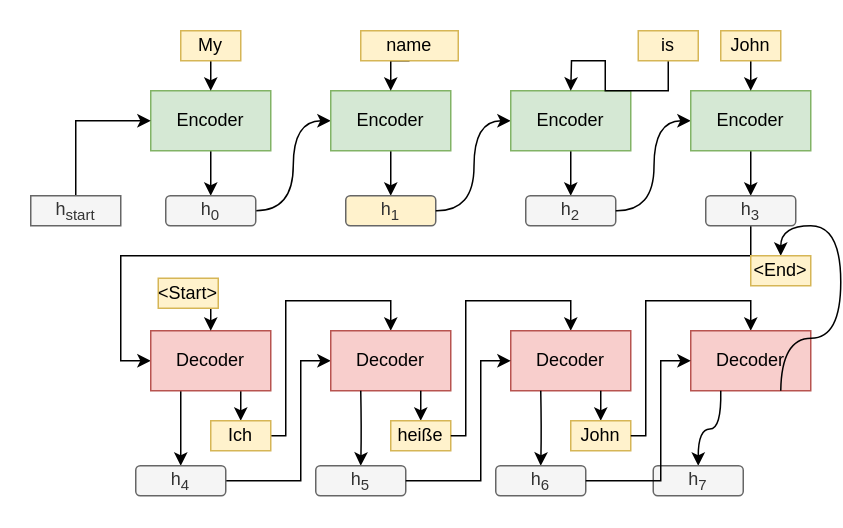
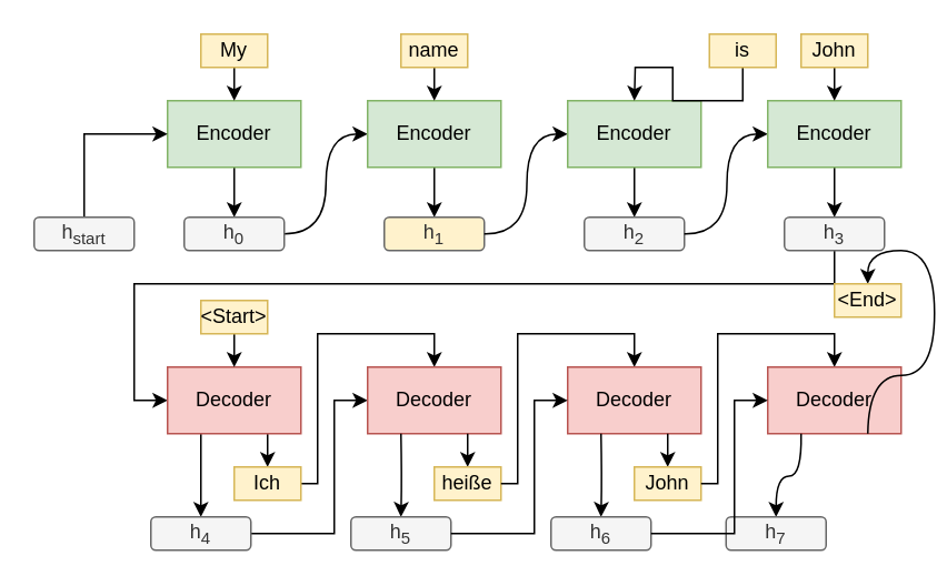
  <mxCell id="0" />
  <mxCell id="1" parent="0" />
  <mxCell id="2" style="edgeStyle=orthogonalEdgeStyle;rounded=0;orthogonalLoop=1;jettySize=auto;html=1;exitX=0.5;exitY=1;exitDx=0;exitDy=0;entryX=0.5;entryY=0;entryDx=0;entryDy=0;" parent="1" source="3" target="5" edge="1"><mxGeometry relative="1" as="geometry" /></mxCell>
  <mxCell id="3" value="Encoder" style="rounded=0;whiteSpace=wrap;html=1;fillColor=#d5e8d4;strokeColor=#82b366;" parent="1" vertex="1"><mxGeometry x="100" y="60" width="80" height="40" as="geometry" /></mxCell>
  <mxCell id="4" style="edgeStyle=orthogonalEdgeStyle;rounded=0;orthogonalLoop=1;jettySize=auto;html=1;exitX=1;exitY=0.5;exitDx=0;exitDy=0;entryX=0;entryY=0.5;entryDx=0;entryDy=0;curved=1;" parent="1" source="5" target="7" edge="1"><mxGeometry relative="1" as="geometry" /></mxCell>
  <mxCell id="5" value="h&lt;sub&gt;0&lt;/sub&gt;" style="rounded=1;whiteSpace=wrap;html=1;fillColor=#f5f5f5;strokeColor=#666666;fontColor=#333333;" parent="1" vertex="1"><mxGeometry x="110" y="130" width="60" height="20" as="geometry" /></mxCell>
  <mxCell id="6" style="edgeStyle=orthogonalEdgeStyle;rounded=0;orthogonalLoop=1;jettySize=auto;html=1;exitX=0.5;exitY=1;exitDx=0;exitDy=0;entryX=0.5;entryY=0;entryDx=0;entryDy=0;" parent="1" source="7" target="8" edge="1"><mxGeometry relative="1" as="geometry" /></mxCell>
  <mxCell id="7" value="Encoder" style="rounded=0;whiteSpace=wrap;html=1;fillColor=#d5e8d4;strokeColor=#82b366;" parent="1" vertex="1"><mxGeometry x="220" y="60" width="80" height="40" as="geometry" /></mxCell>
  <mxCell id="8" value="h&lt;sub&gt;1&lt;/sub&gt;" style="rounded=1;whiteSpace=wrap;html=1;fillColor=#fff2cc;strokeColor=#666666;fontColor=#333333;" parent="1" vertex="1"><mxGeometry x="230" y="130" width="60" height="20" as="geometry" /></mxCell>
  <mxCell id="9" style="edgeStyle=orthogonalEdgeStyle;rounded=0;orthogonalLoop=1;jettySize=auto;html=1;exitX=0.5;exitY=0;exitDx=0;exitDy=0;entryX=0;entryY=0.5;entryDx=0;entryDy=0;" parent="1" source="10" target="3" edge="1"><mxGeometry relative="1" as="geometry" /></mxCell>
- <mxCell id="10" value="h&lt;sub&gt;start&lt;/sub&gt;" style="whiteSpace=wrap;html=1;fillColor=#f5f5f5;strokeColor=#666666;fontColor=#333333;rounded=0;" parent="1" vertex="1"><mxGeometry x="20" y="130" width="60" height="20" as="geometry" /></mxCell>
+ <mxCell id="10" value="h&lt;sub&gt;start&lt;/sub&gt;" style="rounded=1;whiteSpace=wrap;html=1;fillColor=#f5f5f5;strokeColor=#666666;fontColor=#333333;" parent="1" vertex="1"><mxGeometry x="20" y="130" width="60" height="20" as="geometry" /></mxCell>
  <mxCell id="11" style="edgeStyle=orthogonalEdgeStyle;rounded=0;orthogonalLoop=1;jettySize=auto;html=1;exitX=1;exitY=0.5;exitDx=0;exitDy=0;entryX=0;entryY=0.5;entryDx=0;entryDy=0;curved=1;" parent="1" target="13" edge="1"><mxGeometry relative="1" as="geometry"><mxPoint x="290" y="140" as="sourcePoint" /></mxGeometry></mxCell>
  <mxCell id="12" style="edgeStyle=orthogonalEdgeStyle;rounded=0;orthogonalLoop=1;jettySize=auto;html=1;exitX=0.5;exitY=1;exitDx=0;exitDy=0;entryX=0.5;entryY=0;entryDx=0;entryDy=0;" parent="1" source="13" target="14" edge="1"><mxGeometry relative="1" as="geometry" /></mxCell>
  <mxCell id="13" value="Encoder" style="rounded=0;whiteSpace=wrap;html=1;fillColor=#d5e8d4;strokeColor=#82b366;" parent="1" vertex="1"><mxGeometry x="340" y="60" width="80" height="40" as="geometry" /></mxCell>
  <mxCell id="14" value="h&lt;sub&gt;2&lt;/sub&gt;" style="rounded=1;whiteSpace=wrap;html=1;fillColor=#f5f5f5;strokeColor=#666666;fontColor=#333333;" parent="1" vertex="1"><mxGeometry x="350" y="130" width="60" height="20" as="geometry" /></mxCell>
  <mxCell id="15" style="edgeStyle=orthogonalEdgeStyle;rounded=0;orthogonalLoop=1;jettySize=auto;html=1;exitX=1;exitY=0.5;exitDx=0;exitDy=0;entryX=0;entryY=0.5;entryDx=0;entryDy=0;curved=1;" parent="1" target="17" edge="1"><mxGeometry relative="1" as="geometry"><mxPoint x="410" y="140" as="sourcePoint" /></mxGeometry></mxCell>
  <mxCell id="16" style="edgeStyle=orthogonalEdgeStyle;rounded=0;orthogonalLoop=1;jettySize=auto;html=1;exitX=0.5;exitY=1;exitDx=0;exitDy=0;entryX=0.5;entryY=0;entryDx=0;entryDy=0;" parent="1" source="17" target="19" edge="1"><mxGeometry relative="1" as="geometry" /></mxCell>
  <mxCell id="17" value="Encoder" style="rounded=0;whiteSpace=wrap;html=1;fillColor=#d5e8d4;strokeColor=#82b366;" parent="1" vertex="1"><mxGeometry x="460" y="60" width="80" height="40" as="geometry" /></mxCell>
  <mxCell id="18" style="rounded=0;orthogonalLoop=1;jettySize=auto;html=1;exitX=0.5;exitY=1;exitDx=0;exitDy=0;entryX=0;entryY=0.5;entryDx=0;entryDy=0;edgeStyle=orthogonalEdgeStyle;" parent="1" source="19" target="22" edge="1"><mxGeometry relative="1" as="geometry"><Array as="points"><mxPoint x="500" y="170" /><mxPoint x="80" y="170" /><mxPoint x="80" y="240" /></Array></mxGeometry></mxCell>
  <mxCell id="19" value="h&lt;sub&gt;3&lt;/sub&gt;" style="rounded=1;whiteSpace=wrap;html=1;fillColor=#f5f5f5;strokeColor=#666666;fontColor=#333333;" parent="1" vertex="1"><mxGeometry x="470" y="130" width="60" height="20" as="geometry" /></mxCell>
  <mxCell id="20" style="edgeStyle=orthogonalEdgeStyle;curved=1;rounded=0;orthogonalLoop=1;jettySize=auto;html=1;exitX=0.75;exitY=1;exitDx=0;exitDy=0;entryX=0.5;entryY=0;entryDx=0;entryDy=0;" parent="1" source="22" target="34" edge="1"><mxGeometry relative="1" as="geometry" /></mxCell>
  <mxCell id="21" style="edgeStyle=orthogonalEdgeStyle;curved=1;rounded=0;orthogonalLoop=1;jettySize=auto;html=1;exitX=0.25;exitY=1;exitDx=0;exitDy=0;entryX=0.5;entryY=0;entryDx=0;entryDy=0;" parent="1" source="22" target="32" edge="1"><mxGeometry relative="1" as="geometry" /></mxCell>
  <mxCell id="22" value="Decoder" style="rounded=0;whiteSpace=wrap;html=1;fillColor=#f8cecc;strokeColor=#b85450;" parent="1" vertex="1"><mxGeometry x="100" y="220" width="80" height="40" as="geometry" /></mxCell>
  <mxCell id="23" style="edgeStyle=orthogonalEdgeStyle;rounded=0;orthogonalLoop=1;jettySize=auto;html=1;exitX=0.5;exitY=1;exitDx=0;exitDy=0;entryX=0.5;entryY=0;entryDx=0;entryDy=0;" parent="1" source="24" target="3" edge="1"><mxGeometry relative="1" as="geometry" /></mxCell>
  <mxCell id="24" value="My" style="text;html=1;strokeColor=#d6b656;fillColor=#fff2cc;align=center;verticalAlign=middle;whiteSpace=wrap;rounded=0;" parent="1" vertex="1"><mxGeometry x="120" y="20" width="40" height="20" as="geometry" /></mxCell>
  <mxCell id="25" style="edgeStyle=orthogonalEdgeStyle;rounded=0;orthogonalLoop=1;jettySize=auto;html=1;exitX=0.5;exitY=1;exitDx=0;exitDy=0;entryX=0.5;entryY=0;entryDx=0;entryDy=0;" parent="1" source="26" edge="1"><mxGeometry relative="1" as="geometry"><mxPoint x="260" y="60" as="targetPoint" /></mxGeometry></mxCell>
- <mxCell id="26" value="name" style="text;html=1;strokeColor=#d6b656;fillColor=#fff2cc;align=center;verticalAlign=middle;whiteSpace=wrap;rounded=0;" parent="1" vertex="1"><mxGeometry x="240" y="20" width="65" height="20" as="geometry" /></mxCell>
+ <mxCell id="26" value="name" style="text;html=1;strokeColor=#d6b656;fillColor=#fff2cc;align=center;verticalAlign=middle;whiteSpace=wrap;rounded=0;" parent="1" vertex="1"><mxGeometry x="240" y="20" width="40" height="20" as="geometry" /></mxCell>
  <mxCell id="27" style="edgeStyle=orthogonalEdgeStyle;rounded=0;orthogonalLoop=1;jettySize=auto;html=1;exitX=0.5;exitY=1;exitDx=0;exitDy=0;entryX=0.5;entryY=0;entryDx=0;entryDy=0;" parent="1" source="28" edge="1"><mxGeometry relative="1" as="geometry"><mxPoint x="380" y="60" as="targetPoint" /></mxGeometry></mxCell>
  <mxCell id="28" value="is" style="text;html=1;align=center;verticalAlign=middle;whiteSpace=wrap;rounded=0;fillColor=#fff2cc;strokeColor=#d6b656;" parent="1" vertex="1"><mxGeometry x="425" y="20" width="40" height="20" as="geometry" /></mxCell>
  <mxCell id="29" style="edgeStyle=orthogonalEdgeStyle;rounded=0;orthogonalLoop=1;jettySize=auto;html=1;exitX=0.5;exitY=1;exitDx=0;exitDy=0;entryX=0.5;entryY=0;entryDx=0;entryDy=0;" parent="1" source="30" edge="1"><mxGeometry relative="1" as="geometry"><mxPoint x="500" y="60" as="targetPoint" /></mxGeometry></mxCell>
  <mxCell id="30" value="John" style="text;html=1;strokeColor=#d6b656;fillColor=#fff2cc;align=center;verticalAlign=middle;whiteSpace=wrap;rounded=0;" parent="1" vertex="1"><mxGeometry x="480" y="20" width="40" height="20" as="geometry" /></mxCell>
  <mxCell id="31" style="edgeStyle=orthogonalEdgeStyle;rounded=0;orthogonalLoop=1;jettySize=auto;html=1;exitX=1;exitY=0.5;exitDx=0;exitDy=0;entryX=0;entryY=0.5;entryDx=0;entryDy=0;" parent="1" source="32" target="35" edge="1"><mxGeometry relative="1" as="geometry"><Array as="points"><mxPoint x="200" y="320" /><mxPoint x="200" y="240" /></Array></mxGeometry></mxCell>
  <mxCell id="32" value="h&lt;sub&gt;4&lt;/sub&gt;" style="rounded=1;whiteSpace=wrap;html=1;fillColor=#f5f5f5;strokeColor=#666666;fontColor=#333333;" parent="1" vertex="1"><mxGeometry x="90" y="310" width="60" height="20" as="geometry" /></mxCell>
  <mxCell id="33" style="edgeStyle=orthogonalEdgeStyle;rounded=0;orthogonalLoop=1;jettySize=auto;html=1;exitX=1;exitY=0.5;exitDx=0;exitDy=0;entryX=0.5;entryY=0;entryDx=0;entryDy=0;" parent="1" source="34" target="35" edge="1"><mxGeometry relative="1" as="geometry"><Array as="points"><mxPoint x="190" y="290" /><mxPoint x="190" y="200" /><mxPoint x="260" y="200" /></Array></mxGeometry></mxCell>
  <mxCell id="34" value="Ich" style="text;html=1;strokeColor=#d6b656;fillColor=#fff2cc;align=center;verticalAlign=middle;whiteSpace=wrap;rounded=0;" parent="1" vertex="1"><mxGeometry x="140" y="280" width="40" height="20" as="geometry" /></mxCell>
  <mxCell id="35" value="Decoder" style="rounded=0;whiteSpace=wrap;html=1;fillColor=#f8cecc;strokeColor=#b85450;" parent="1" vertex="1"><mxGeometry x="220" y="220" width="80" height="40" as="geometry" /></mxCell>
  <mxCell id="36" style="edgeStyle=orthogonalEdgeStyle;rounded=0;orthogonalLoop=1;jettySize=auto;html=1;exitX=0.5;exitY=1;exitDx=0;exitDy=0;entryX=0.5;entryY=0;entryDx=0;entryDy=0;" parent="1" source="37" target="22" edge="1"><mxGeometry relative="1" as="geometry" /></mxCell>
- <mxCell id="37" value="&amp;lt;Start&amp;gt;" style="text;html=1;strokeColor=#d6b656;fillColor=#fff2cc;align=center;verticalAlign=middle;whiteSpace=wrap;rounded=0;" parent="1" vertex="1"><mxGeometry x="105" y="185" width="40" height="20" as="geometry" /></mxCell>
+ <mxCell id="37" value="&amp;lt;Start&amp;gt;" style="text;html=1;strokeColor=#d6b656;fillColor=#fff2cc;align=center;verticalAlign=middle;whiteSpace=wrap;rounded=0;" parent="1" vertex="1"><mxGeometry x="120" y="180" width="40" height="20" as="geometry" /></mxCell>
  <mxCell id="38" style="edgeStyle=orthogonalEdgeStyle;curved=1;rounded=0;orthogonalLoop=1;jettySize=auto;html=1;exitX=0.75;exitY=1;exitDx=0;exitDy=0;entryX=0.5;entryY=0;entryDx=0;entryDy=0;" parent="1" target="41" edge="1"><mxGeometry relative="1" as="geometry"><mxPoint x="280" y="260" as="sourcePoint" /></mxGeometry></mxCell>
  <mxCell id="39" style="edgeStyle=orthogonalEdgeStyle;curved=1;rounded=0;orthogonalLoop=1;jettySize=auto;html=1;exitX=0.25;exitY=1;exitDx=0;exitDy=0;entryX=0.5;entryY=0;entryDx=0;entryDy=0;" parent="1" target="40" edge="1"><mxGeometry relative="1" as="geometry"><mxPoint x="240" y="260" as="sourcePoint" /></mxGeometry></mxCell>
  <mxCell id="40" value="h&lt;sub&gt;5&lt;/sub&gt;" style="rounded=1;whiteSpace=wrap;html=1;fillColor=#f5f5f5;strokeColor=#666666;fontColor=#333333;" parent="1" vertex="1"><mxGeometry x="210" y="310" width="60" height="20" as="geometry" /></mxCell>
  <mxCell id="41" value="heiße" style="text;html=1;strokeColor=#d6b656;fillColor=#fff2cc;align=center;verticalAlign=middle;whiteSpace=wrap;rounded=0;" parent="1" vertex="1"><mxGeometry x="260" y="280" width="40" height="20" as="geometry" /></mxCell>
  <mxCell id="42" style="edgeStyle=orthogonalEdgeStyle;rounded=0;orthogonalLoop=1;jettySize=auto;html=1;exitX=1;exitY=0.5;exitDx=0;exitDy=0;entryX=0.5;entryY=0;entryDx=0;entryDy=0;" parent="1" target="43" edge="1"><mxGeometry relative="1" as="geometry"><mxPoint x="300" y="290" as="sourcePoint" /><Array as="points"><mxPoint x="310" y="290" /><mxPoint x="310" y="200" /><mxPoint x="380" y="200" /></Array></mxGeometry></mxCell>
  <mxCell id="43" value="Decoder" style="rounded=0;whiteSpace=wrap;html=1;fillColor=#f8cecc;strokeColor=#b85450;" parent="1" vertex="1"><mxGeometry x="340" y="220" width="80" height="40" as="geometry" /></mxCell>
  <mxCell id="44" style="edgeStyle=orthogonalEdgeStyle;curved=1;rounded=0;orthogonalLoop=1;jettySize=auto;html=1;exitX=0.75;exitY=1;exitDx=0;exitDy=0;entryX=0.5;entryY=0;entryDx=0;entryDy=0;" parent="1" target="47" edge="1"><mxGeometry relative="1" as="geometry"><mxPoint x="400" y="260" as="sourcePoint" /></mxGeometry></mxCell>
  <mxCell id="45" style="edgeStyle=orthogonalEdgeStyle;curved=1;rounded=0;orthogonalLoop=1;jettySize=auto;html=1;exitX=0.25;exitY=1;exitDx=0;exitDy=0;entryX=0.5;entryY=0;entryDx=0;entryDy=0;" parent="1" target="46" edge="1"><mxGeometry relative="1" as="geometry"><mxPoint x="360" y="260" as="sourcePoint" /></mxGeometry></mxCell>
  <mxCell id="46" value="h&lt;sub&gt;6&lt;/sub&gt;" style="rounded=1;whiteSpace=wrap;html=1;fillColor=#f5f5f5;strokeColor=#666666;fontColor=#333333;" parent="1" vertex="1"><mxGeometry x="330" y="310" width="60" height="20" as="geometry" /></mxCell>
  <mxCell id="47" value="John" style="text;html=1;strokeColor=#d6b656;fillColor=#fff2cc;align=center;verticalAlign=middle;whiteSpace=wrap;rounded=0;" parent="1" vertex="1"><mxGeometry x="380" y="280" width="40" height="20" as="geometry" /></mxCell>
  <mxCell id="48" style="edgeStyle=orthogonalEdgeStyle;rounded=0;orthogonalLoop=1;jettySize=auto;html=1;exitX=1;exitY=0.5;exitDx=0;exitDy=0;entryX=0;entryY=0.5;entryDx=0;entryDy=0;" parent="1" edge="1"><mxGeometry relative="1" as="geometry"><mxPoint x="270" y="320" as="sourcePoint" /><mxPoint x="340" y="240" as="targetPoint" /><Array as="points"><mxPoint x="320" y="320" /><mxPoint x="320" y="240" /></Array></mxGeometry></mxCell>
  <mxCell id="49" style="edgeStyle=orthogonalEdgeStyle;rounded=0;orthogonalLoop=1;jettySize=auto;html=1;exitX=1;exitY=0.5;exitDx=0;exitDy=0;entryX=0.5;entryY=0;entryDx=0;entryDy=0;" parent="1" target="50" edge="1"><mxGeometry relative="1" as="geometry"><mxPoint x="420" y="290" as="sourcePoint" /><Array as="points"><mxPoint x="430" y="290" /><mxPoint x="430" y="200" /><mxPoint x="500" y="200" /></Array></mxGeometry></mxCell>
  <mxCell id="50" value="Decoder" style="rounded=0;whiteSpace=wrap;html=1;fillColor=#f8cecc;strokeColor=#b85450;" parent="1" vertex="1"><mxGeometry x="460" y="220" width="80" height="40" as="geometry" /></mxCell>
  <mxCell id="51" style="edgeStyle=orthogonalEdgeStyle;curved=1;rounded=0;orthogonalLoop=1;jettySize=auto;html=1;exitX=0.75;exitY=1;exitDx=0;exitDy=0;entryX=0.5;entryY=0;entryDx=0;entryDy=0;" parent="1" target="54" edge="1"><mxGeometry relative="1" as="geometry"><mxPoint x="520" y="260" as="sourcePoint" /></mxGeometry></mxCell>
  <mxCell id="52" style="edgeStyle=orthogonalEdgeStyle;curved=1;rounded=0;orthogonalLoop=1;jettySize=auto;html=1;exitX=0.25;exitY=1;exitDx=0;exitDy=0;entryX=0.5;entryY=0;entryDx=0;entryDy=0;" parent="1" target="53" edge="1"><mxGeometry relative="1" as="geometry"><mxPoint x="480" y="260" as="sourcePoint" /></mxGeometry></mxCell>
  <mxCell id="53" value="h&lt;sub&gt;7&lt;/sub&gt;" style="rounded=1;whiteSpace=wrap;html=1;fillColor=#f5f5f5;strokeColor=#666666;fontColor=#333333;" parent="1" vertex="1"><mxGeometry x="435" y="310" width="60" height="20" as="geometry" /></mxCell>
  <mxCell id="54" value="&amp;lt;End&amp;gt;" style="text;html=1;strokeColor=#d6b656;fillColor=#fff2cc;align=center;verticalAlign=middle;whiteSpace=wrap;rounded=0;" parent="1" vertex="1"><mxGeometry x="500" y="170" width="40" height="20" as="geometry" /></mxCell>
  <mxCell id="55" style="edgeStyle=orthogonalEdgeStyle;rounded=0;orthogonalLoop=1;jettySize=auto;html=1;exitX=1;exitY=0.5;exitDx=0;exitDy=0;entryX=0;entryY=0.5;entryDx=0;entryDy=0;" parent="1" edge="1"><mxGeometry relative="1" as="geometry"><mxPoint x="390" y="320" as="sourcePoint" /><mxPoint x="460" y="240" as="targetPoint" /><Array as="points"><mxPoint x="440" y="320" /><mxPoint x="440" y="240" /></Array></mxGeometry></mxCell>
